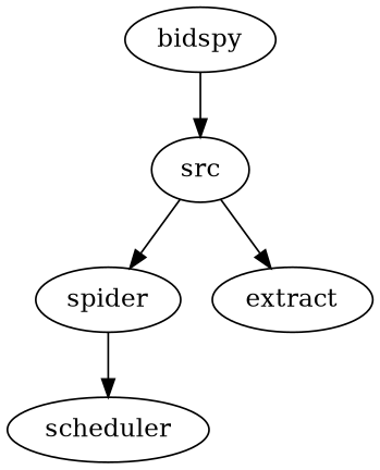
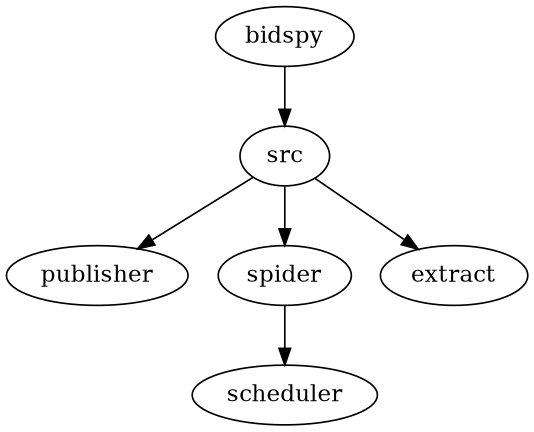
  digraph {
    n1 [label=bidspy]
    n2 [label=src]
+   n3 [label=publisher]
    n4 [label=spider]
    n5 [label=extract]
    n6 [label=scheduler]
    n1 -> n2
+   n2 -> n3
    n2 -> n4
    n2 -> n5
    n4 -> n6
  }
